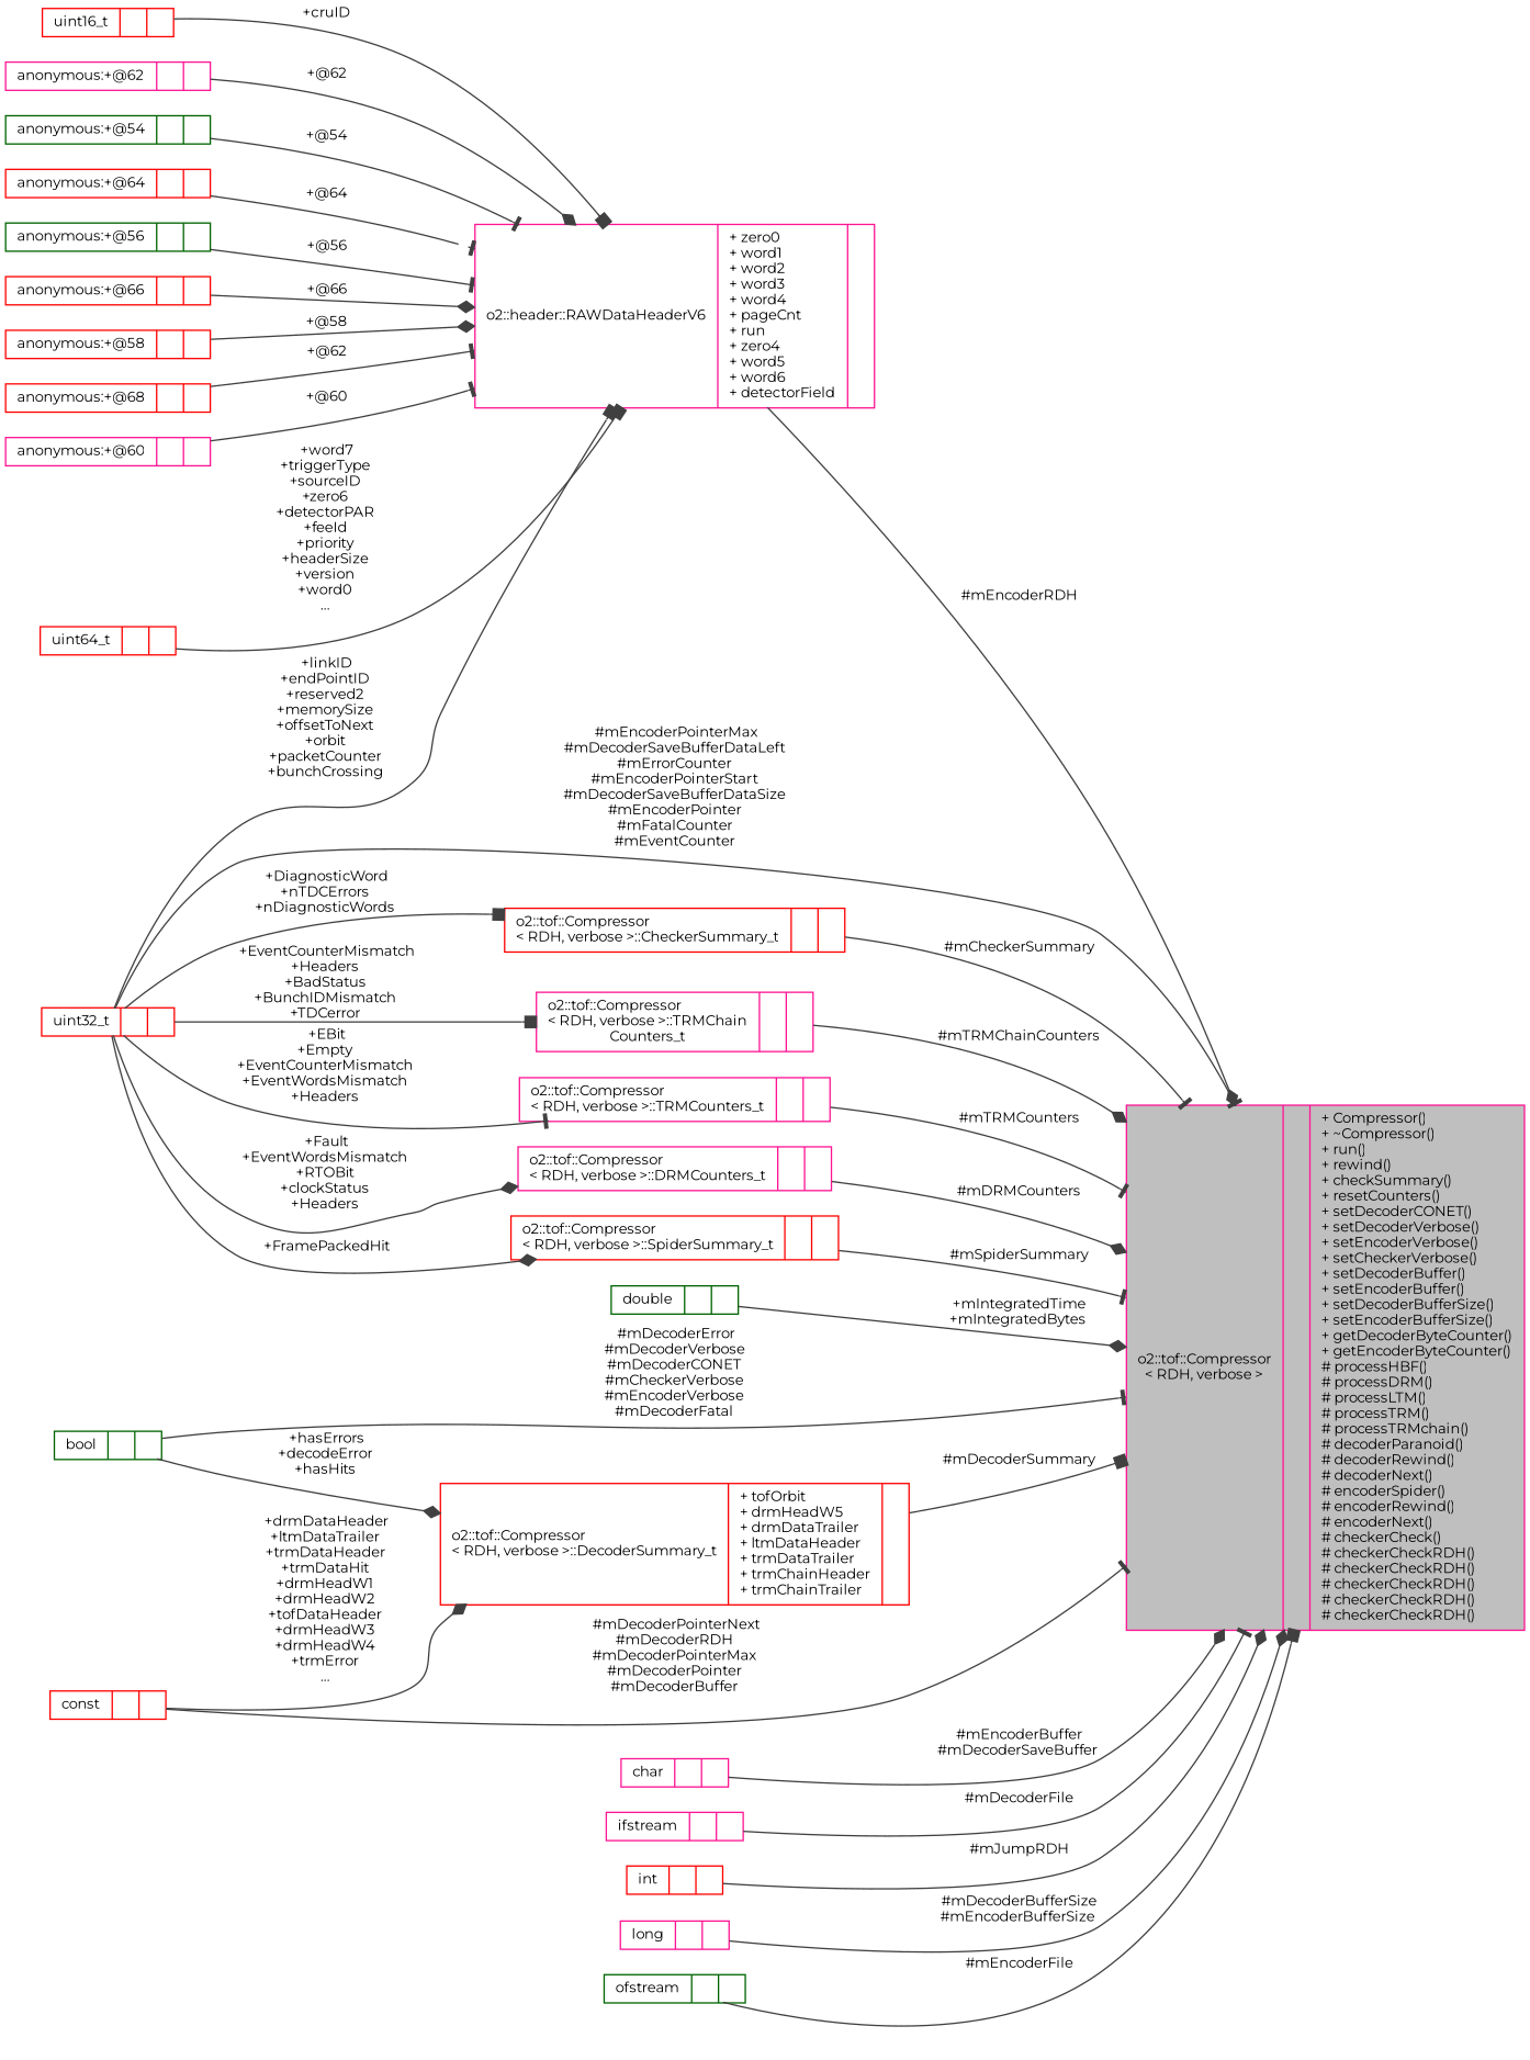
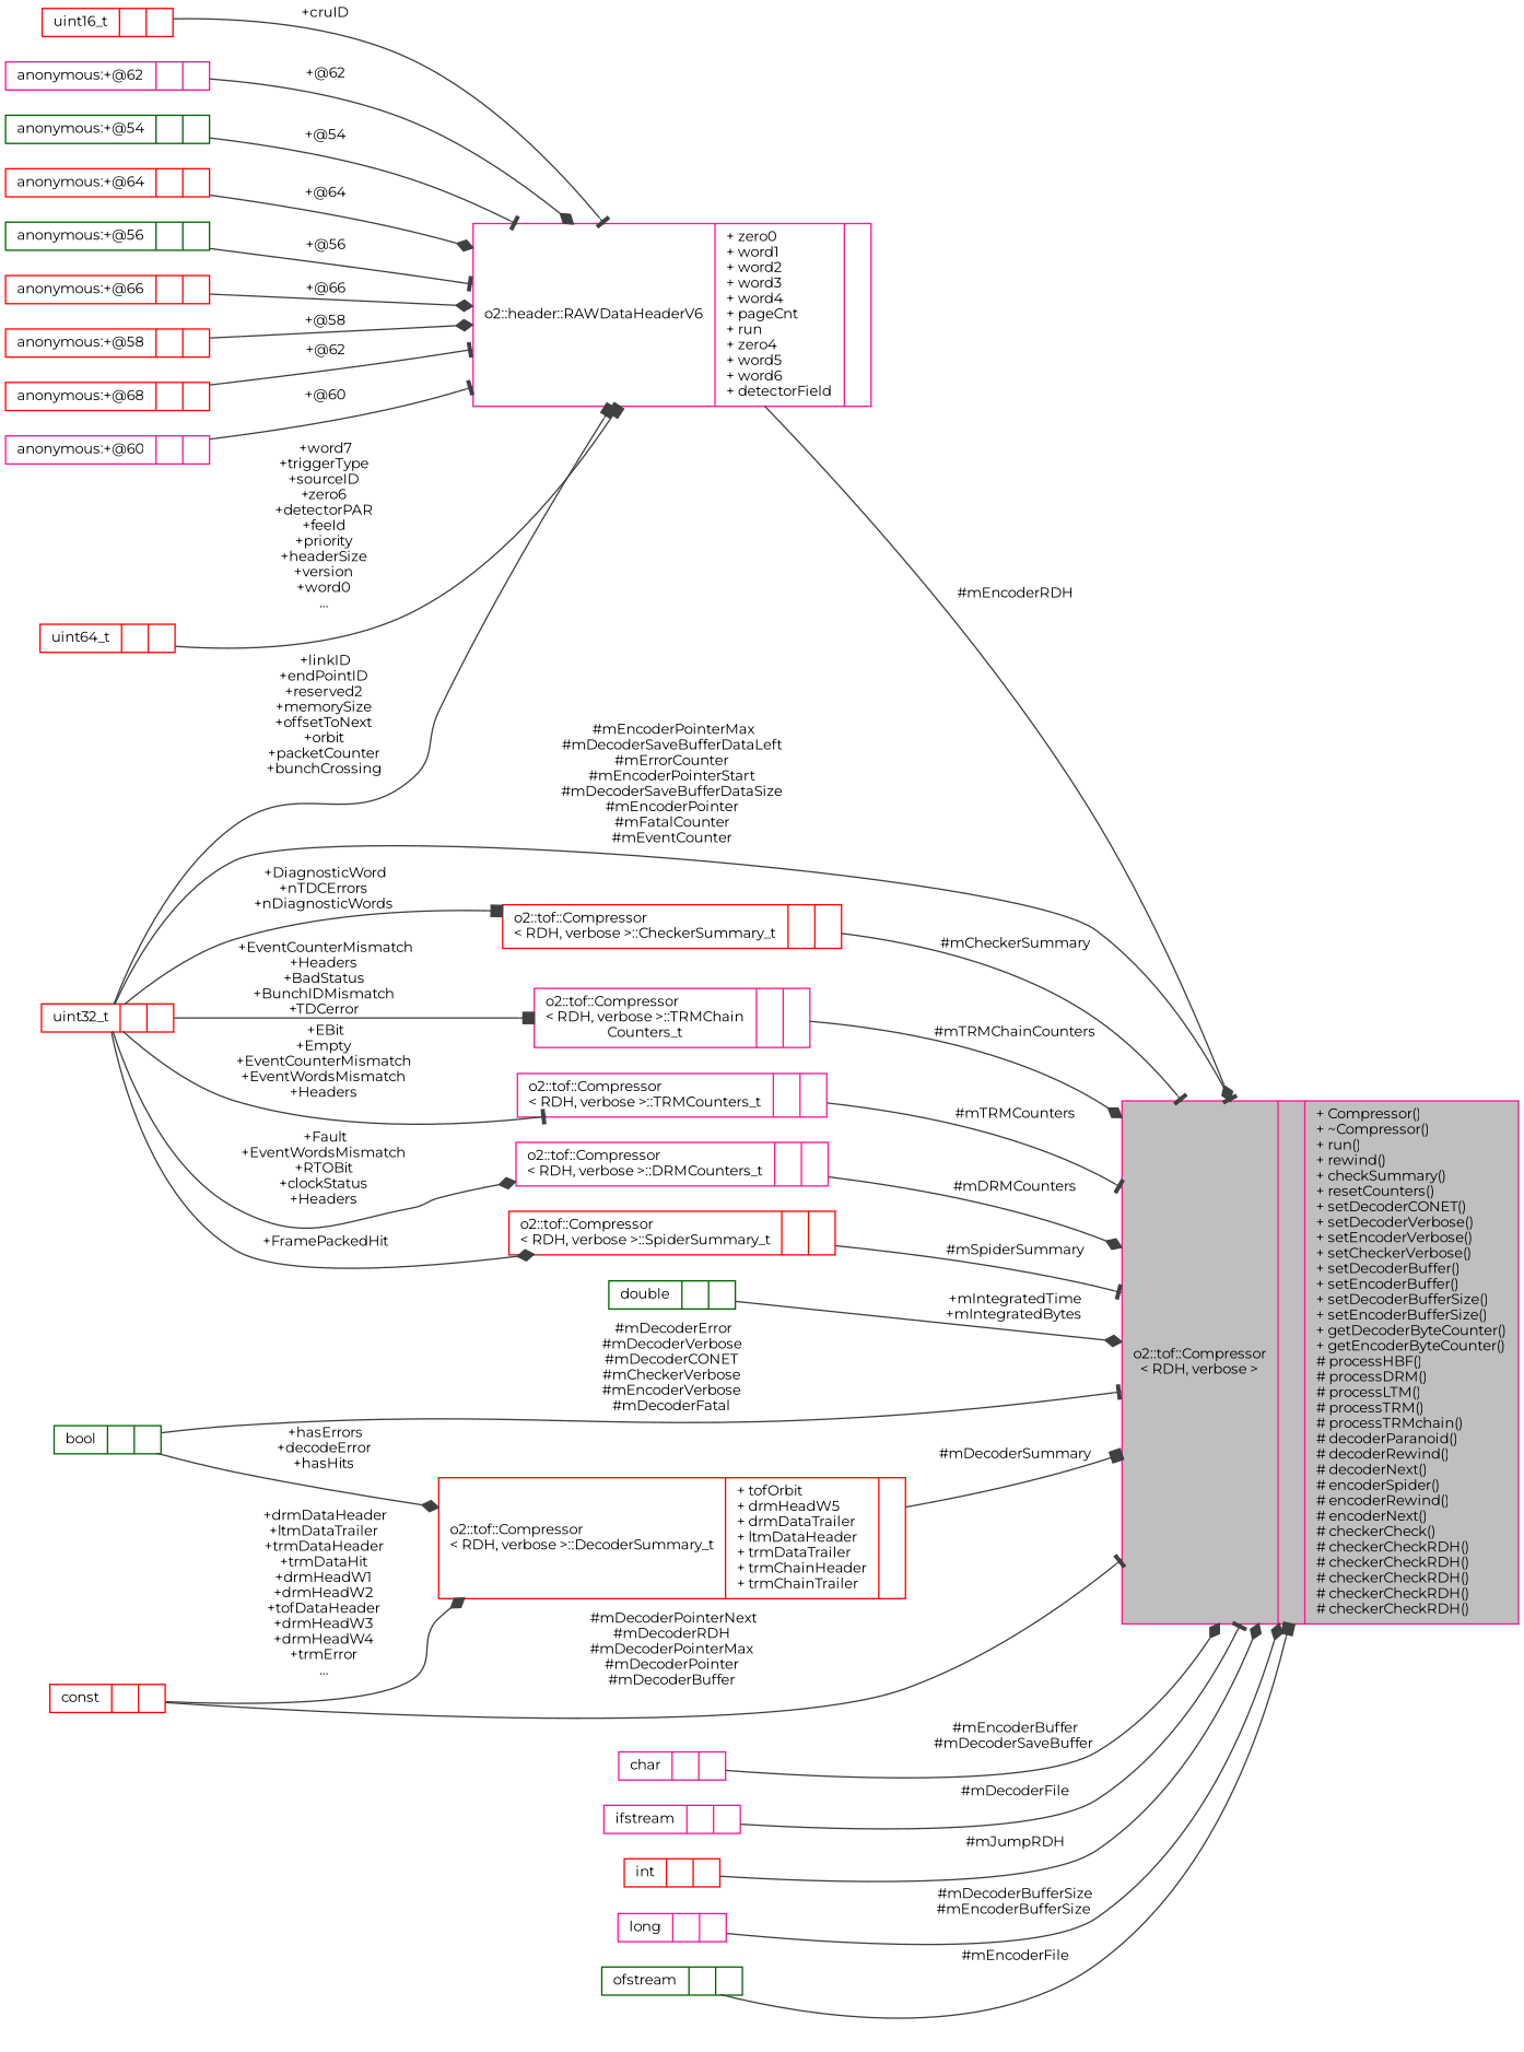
  digraph {
    fontname=Montserrat
    rankdir=LR
    node [color=red fontname=Montserrat fontsize=10 shape=record]
    edge [arrowhead=diamond color=grey25 fontname=Montserrat fontsize=10 labelfontname=Helvetica labelfontsize=10 style=solid]
    n1 [color=deeppink fillcolor=grey75 fontcolor=black height=0.2 label="{o2::tof::Compressor\l\< RDH, verbose \>\n||+ Compressor()\l+ ~Compressor()\l+ run()\l+ rewind()\l+ checkSummary()\l+ resetCounters()\l+ setDecoderCONET()\l+ setDecoderVerbose()\l+ setEncoderVerbose()\l+ setCheckerVerbose()\l+ setDecoderBuffer()\l+ setEncoderBuffer()\l+ setDecoderBufferSize()\l+ setEncoderBufferSize()\l+ getDecoderByteCounter()\l+ getEncoderByteCounter()\l# processHBF()\l# processDRM()\l# processLTM()\l# processTRM()\l# processTRMchain()\l# decoderParanoid()\l# decoderRewind()\l# decoderNext()\l# encoderSpider()\l# encoderRewind()\l# encoderNext()\l# checkerCheck()\l# checkerCheckRDH()\l# checkerCheckRDH()\l# checkerCheckRDH()\l# checkerCheckRDH()\l# checkerCheckRDH()\l}" style=filled width=0.4]
    n2 [color=deeppink height=0.2 label="{o2::header::RAWDataHeaderV6\n|+ zero0\l+ word1\l+ word2\l+ word3\l+ word4\l+ pageCnt\l+ run\l+ zero4\l+ word5\l+ word6\l+ detectorField\l|}" width=0.4]
    n3 [height=0.2 label="{uint64_t\n||}" width=0.4]
    n4 [height=0.2 label="{uint16_t\n||}" width=0.4]
    n5 [color=deeppink height=0.2 label="{anonymous:+@62\n||}" width=0.4]
    n6 [color=darkgreen height=0.2 label="{anonymous:+@54\n||}" width=0.4]
    n7 [height=0.2 label="{anonymous:+@64\n||}" width=0.4]
    n8 [color=darkgreen height=0.2 label="{anonymous:+@56\n||}" width=0.4]
    n9 [height=0.2 label="{uint32_t\n||}" width=0.4]
    n10 [height=0.2 label="{o2::tof::Compressor\l\< RDH, verbose \>::CheckerSummary_t\n||}" width=0.4]
    n11 [color=deeppink height=0.2 label="{o2::tof::Compressor\l\< RDH, verbose \>::TRMChain\lCounters_t\n||}" width=0.4]
    n12 [color=deeppink height=0.2 label="{o2::tof::Compressor\l\< RDH, verbose \>::TRMCounters_t\n||}" width=0.4]
    n13 [color=deeppink height=0.2 label="{o2::tof::Compressor\l\< RDH, verbose \>::DRMCounters_t\n||}" width=0.4]
    n14 [height=0.2 label="{o2::tof::Compressor\l\< RDH, verbose \>::SpiderSummary_t\n||}" width=0.4]
    n15 [height=0.2 label="{anonymous:+@66\n||}" width=0.4]
    n16 [height=0.2 label="{anonymous:+@58\n||}" width=0.4]
    n17 [height=0.2 label="{anonymous:+@68\n||}" width=0.4]
    n18 [color=deeppink height=0.2 label="{anonymous:+@60\n||}" width=0.4]
    n19 [color=darkgreen height=0.2 label="{double\n||}" width=0.4]
    n20 [height=0.2 label="{o2::tof::Compressor\l\< RDH, verbose \>::DecoderSummary_t\n|+ tofOrbit\l+ drmHeadW5\l+ drmDataTrailer\l+ ltmDataHeader\l+ trmDataTrailer\l+ trmChainHeader\l+ trmChainTrailer\l|}" width=0.4]
    n21 [color=darkgreen height=0.2 label="{bool\n||}" width=0.4]
    n22 [height=0.2 label="{const\n||}" width=0.4]
    n23 [color=deeppink height=0.2 label="{char\n||}" width=0.4]
    n24 [color=deeppink height=0.2 label="{ifstream\n||}" width=0.4]
    n25 [height=0.2 label="{int\n||}" width=0.4]
    n26 [color=deeppink height=0.2 label="{long\n||}" width=0.4]
    n27 [color=darkgreen height=0.2 label="{ofstream\n||}" width=0.4]
    n2 -> n1 [label=" #mEncoderRDH"]
    n3 -> n2 [arrowhead=box label=" +word7\n+triggerType\n+sourceID\n+zero6\n+detectorPAR\n+feeId\n+priority\n+headerSize\n+version\n+word0\n..."]
-   n4 -> n2 [arrowhead=box label=" +cruID"]
+   n4 -> n2 [arrowhead=tee label=" +cruID"]
    n5 -> n2 [label=" +@62"]
    n6 -> n2 [arrowhead=tee label=" +@54"]
-   n7 -> n2 [arrowhead=tee label=" +@64"]
+   n7 -> n2 [label=" +@64"]
    n8 -> n2 [arrowhead=tee label=" +@56"]
    n9 -> n1 [arrowhead=tee label=" #mEncoderPointerMax\n#mDecoderSaveBufferDataLeft\n#mErrorCounter\n#mEncoderPointerStart\n#mDecoderSaveBufferDataSize\n#mEncoderPointer\n#mFatalCounter\n#mEventCounter"]
    n9 -> n2 [arrowhead=box label=" +linkID\n+endPointID\n+reserved2\n+memorySize\n+offsetToNext\n+orbit\n+packetCounter\n+bunchCrossing"]
    n9 -> n10 [arrowhead=box label=" +DiagnosticWord\n+nTDCErrors\n+nDiagnosticWords"]
    n9 -> n11 [arrowhead=box label=" +EventCounterMismatch\n+Headers\n+BadStatus\n+BunchIDMismatch\n+TDCerror"]
    n9 -> n12 [arrowhead=tee label=" +EBit\n+Empty\n+EventCounterMismatch\n+EventWordsMismatch\n+Headers"]
    n9 -> n13 [label=" +Fault\n+EventWordsMismatch\n+RTOBit\n+clockStatus\n+Headers"]
    n9 -> n14 [label=" +FramePackedHit"]
    n10 -> n1 [arrowhead=tee label=" #mCheckerSummary"]
    n11 -> n1 [label=" #mTRMChainCounters"]
    n12 -> n1 [arrowhead=tee label=" #mTRMCounters"]
    n13 -> n1 [label=" #mDRMCounters"]
    n14 -> n1 [arrowhead=tee label=" #mSpiderSummary"]
    n15 -> n2 [label=" +@66"]
    n16 -> n2 [label=" +@58"]
    n17 -> n2 [arrowhead=tee label=" +@62"]
    n18 -> n2 [arrowhead=tee label=" +@60"]
    n19 -> n1 [label=" +mIntegratedTime\n+mIntegratedBytes"]
    n20 -> n1 [arrowhead=box label=" #mDecoderSummary"]
    n21 -> n1 [arrowhead=tee label=" #mDecoderError\n#mDecoderVerbose\n#mDecoderCONET\n#mCheckerVerbose\n#mEncoderVerbose\n#mDecoderFatal"]
    n21 -> n20 [label=" +hasErrors\n+decodeError\n+hasHits"]
    n22 -> n1 [arrowhead=tee label=" #mDecoderPointerNext\n#mDecoderRDH\n#mDecoderPointerMax\n#mDecoderPointer\n#mDecoderBuffer"]
    n22 -> n20 [label=" +drmDataHeader\n+ltmDataTrailer\n+trmDataHeader\n+trmDataHit\n+drmHeadW1\n+drmHeadW2\n+tofDataHeader\n+drmHeadW3\n+drmHeadW4\n+trmError\n..."]
    n23 -> n1 [label=" #mEncoderBuffer\n#mDecoderSaveBuffer"]
    n24 -> n1 [arrowhead=tee label=" #mDecoderFile"]
    n25 -> n1 [label=" #mJumpRDH"]
    n26 -> n1 [label=" #mDecoderBufferSize\n#mEncoderBufferSize"]
    n27 -> n1 [arrowhead=box label=" #mEncoderFile"]
  }
